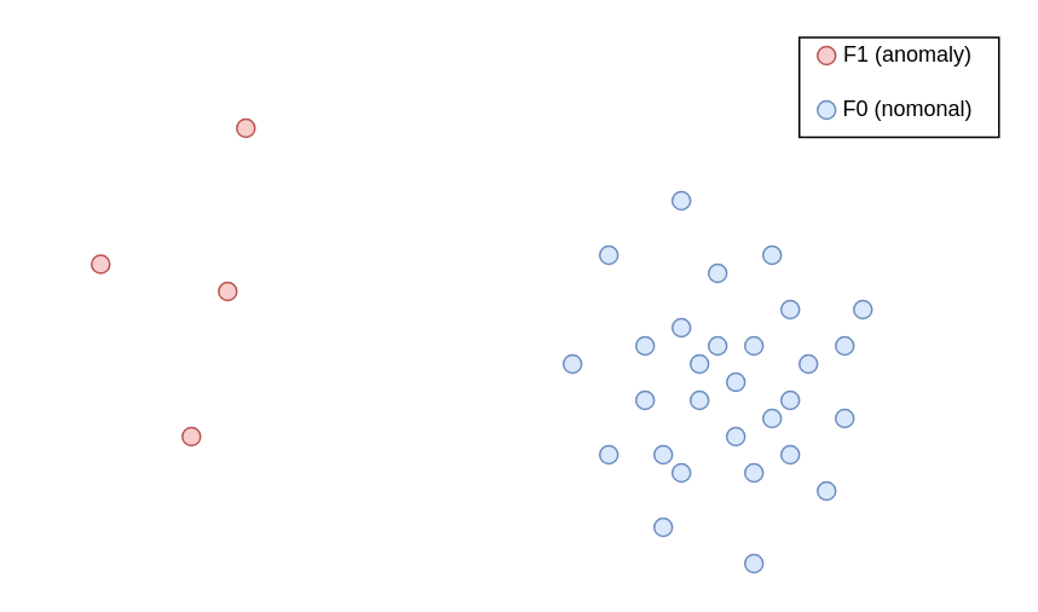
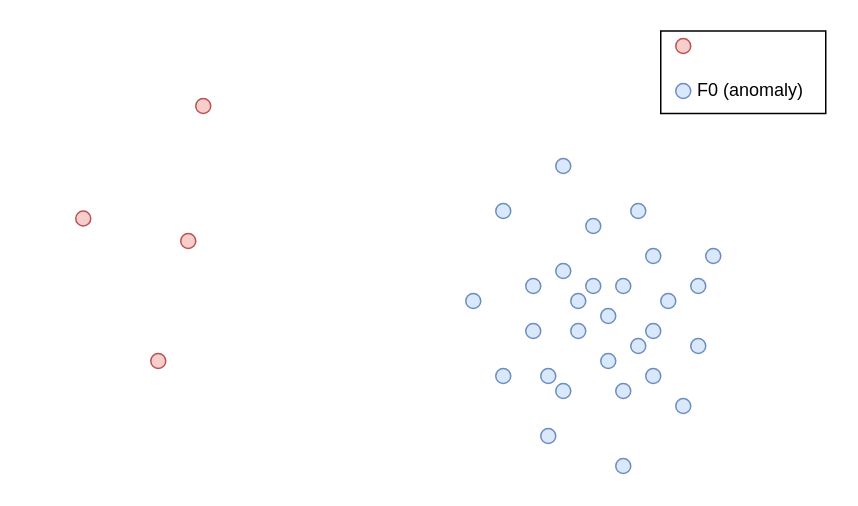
  <mxCell id="0" />
  <mxCell id="1" parent="0" />
  <mxCell id="2" value="" style="ellipse;whiteSpace=wrap;html=1;aspect=fixed;fillColor=#dae8fc;strokeColor=#6c8ebf;" vertex="1" parent="1"><mxGeometry x="410" y="185" width="10" height="10" as="geometry" /></mxCell>
  <mxCell id="3" value="" style="ellipse;whiteSpace=wrap;html=1;aspect=fixed;fillColor=#dae8fc;strokeColor=#6c8ebf;" vertex="1" parent="1"><mxGeometry x="430" y="215" width="10" height="10" as="geometry" /></mxCell>
  <mxCell id="4" value="" style="ellipse;whiteSpace=wrap;html=1;aspect=fixed;fillColor=#dae8fc;strokeColor=#6c8ebf;" vertex="1" parent="1"><mxGeometry x="460" y="185" width="10" height="10" as="geometry" /></mxCell>
  <mxCell id="5" value="" style="ellipse;whiteSpace=wrap;html=1;aspect=fixed;fillColor=#dae8fc;strokeColor=#6c8ebf;" vertex="1" parent="1"><mxGeometry x="380" y="215" width="10" height="10" as="geometry" /></mxCell>
  <mxCell id="6" value="" style="ellipse;whiteSpace=wrap;html=1;aspect=fixed;fillColor=#dae8fc;strokeColor=#6c8ebf;" vertex="1" parent="1"><mxGeometry x="370" y="175" width="10" height="10" as="geometry" /></mxCell>
  <mxCell id="7" value="" style="ellipse;whiteSpace=wrap;html=1;aspect=fixed;fillColor=#dae8fc;strokeColor=#6c8ebf;" vertex="1" parent="1"><mxGeometry x="400" y="235" width="10" height="10" as="geometry" /></mxCell>
  <mxCell id="8" value="" style="ellipse;whiteSpace=wrap;html=1;aspect=fixed;fillColor=#dae8fc;strokeColor=#6c8ebf;" vertex="1" parent="1"><mxGeometry x="430" y="165" width="10" height="10" as="geometry" /></mxCell>
  <mxCell id="9" value="" style="ellipse;whiteSpace=wrap;html=1;aspect=fixed;fillColor=#dae8fc;strokeColor=#6c8ebf;" vertex="1" parent="1"><mxGeometry x="410" y="255" width="10" height="10" as="geometry" /></mxCell>
  <mxCell id="10" value="" style="ellipse;whiteSpace=wrap;html=1;aspect=fixed;fillColor=#dae8fc;strokeColor=#6c8ebf;" vertex="1" parent="1"><mxGeometry x="460" y="225" width="10" height="10" as="geometry" /></mxCell>
  <mxCell id="11" value="" style="ellipse;whiteSpace=wrap;html=1;aspect=fixed;fillColor=#dae8fc;strokeColor=#6c8ebf;" vertex="1" parent="1"><mxGeometry x="360" y="245" width="10" height="10" as="geometry" /></mxCell>
  <mxCell id="12" value="" style="ellipse;whiteSpace=wrap;html=1;aspect=fixed;fillColor=#dae8fc;strokeColor=#6c8ebf;" vertex="1" parent="1"><mxGeometry x="350" y="215" width="10" height="10" as="geometry" /></mxCell>
  <mxCell id="13" value="" style="ellipse;whiteSpace=wrap;html=1;aspect=fixed;fillColor=#dae8fc;strokeColor=#6c8ebf;" vertex="1" parent="1"><mxGeometry x="430" y="245" width="10" height="10" as="geometry" /></mxCell>
  <mxCell id="14" value="" style="ellipse;whiteSpace=wrap;html=1;aspect=fixed;fillColor=#dae8fc;strokeColor=#6c8ebf;" vertex="1" parent="1"><mxGeometry x="390" y="185" width="10" height="10" as="geometry" /></mxCell>
  <mxCell id="15" value="" style="ellipse;whiteSpace=wrap;html=1;aspect=fixed;fillColor=#dae8fc;strokeColor=#6c8ebf;" vertex="1" parent="1"><mxGeometry x="440" y="195" width="10" height="10" as="geometry" /></mxCell>
  <mxCell id="16" value="" style="ellipse;whiteSpace=wrap;html=1;aspect=fixed;fillColor=#dae8fc;strokeColor=#6c8ebf;" vertex="1" parent="1"><mxGeometry x="400" y="205" width="10" height="10" as="geometry" /></mxCell>
  <mxCell id="17" value="" style="ellipse;whiteSpace=wrap;html=1;aspect=fixed;fillColor=#dae8fc;strokeColor=#6c8ebf;" vertex="1" parent="1"><mxGeometry x="370" y="255" width="10" height="10" as="geometry" /></mxCell>
  <mxCell id="18" value="" style="ellipse;whiteSpace=wrap;html=1;aspect=fixed;fillColor=#dae8fc;strokeColor=#6c8ebf;" vertex="1" parent="1"><mxGeometry x="350" y="185" width="10" height="10" as="geometry" /></mxCell>
  <mxCell id="19" value="" style="ellipse;whiteSpace=wrap;html=1;aspect=fixed;fillColor=#dae8fc;strokeColor=#6c8ebf;" vertex="1" parent="1"><mxGeometry x="420" y="225" width="10" height="10" as="geometry" /></mxCell>
  <mxCell id="20" value="" style="ellipse;whiteSpace=wrap;html=1;aspect=fixed;fillColor=#dae8fc;strokeColor=#6c8ebf;" vertex="1" parent="1"><mxGeometry x="390" y="145" width="10" height="10" as="geometry" /></mxCell>
  <mxCell id="21" value="" style="ellipse;whiteSpace=wrap;html=1;aspect=fixed;fillColor=#dae8fc;strokeColor=#6c8ebf;" vertex="1" parent="1"><mxGeometry x="410" y="305" width="10" height="10" as="geometry" /></mxCell>
  <mxCell id="22" value="" style="ellipse;whiteSpace=wrap;html=1;aspect=fixed;fillColor=#dae8fc;strokeColor=#6c8ebf;" vertex="1" parent="1"><mxGeometry x="450" y="265" width="10" height="10" as="geometry" /></mxCell>
  <mxCell id="23" value="" style="ellipse;whiteSpace=wrap;html=1;aspect=fixed;fillColor=#dae8fc;strokeColor=#6c8ebf;" vertex="1" parent="1"><mxGeometry x="310" y="195" width="10" height="10" as="geometry" /></mxCell>
  <mxCell id="24" value="" style="ellipse;whiteSpace=wrap;html=1;aspect=fixed;fillColor=#dae8fc;strokeColor=#6c8ebf;" vertex="1" parent="1"><mxGeometry x="470" y="165" width="10" height="10" as="geometry" /></mxCell>
  <mxCell id="25" value="" style="ellipse;whiteSpace=wrap;html=1;aspect=fixed;fillColor=#dae8fc;strokeColor=#6c8ebf;" vertex="1" parent="1"><mxGeometry x="420" y="135" width="10" height="10" as="geometry" /></mxCell>
  <mxCell id="26" value="" style="ellipse;whiteSpace=wrap;html=1;aspect=fixed;fillColor=#dae8fc;strokeColor=#6c8ebf;" vertex="1" parent="1"><mxGeometry x="360" y="285" width="10" height="10" as="geometry" /></mxCell>
  <mxCell id="27" value="" style="ellipse;whiteSpace=wrap;html=1;aspect=fixed;fillColor=#dae8fc;strokeColor=#6c8ebf;" vertex="1" parent="1"><mxGeometry x="380" y="195" width="10" height="10" as="geometry" /></mxCell>
  <mxCell id="28" value="" style="ellipse;whiteSpace=wrap;html=1;aspect=fixed;fillColor=#dae8fc;strokeColor=#6c8ebf;" vertex="1" parent="1"><mxGeometry x="330" y="245" width="10" height="10" as="geometry" /></mxCell>
  <mxCell id="29" value="" style="ellipse;whiteSpace=wrap;html=1;aspect=fixed;fillColor=#dae8fc;strokeColor=#6c8ebf;" vertex="1" parent="1"><mxGeometry x="330" y="135" width="10" height="10" as="geometry" /></mxCell>
  <mxCell id="30" value="" style="ellipse;whiteSpace=wrap;html=1;aspect=fixed;fillColor=#dae8fc;strokeColor=#6c8ebf;" vertex="1" parent="1"><mxGeometry x="370" y="105" width="10" height="10" as="geometry" /></mxCell>
  <mxCell id="31" value="" style="group" vertex="1" connectable="0" parent="1"><mxGeometry x="440" y="20" width="110" height="55" as="geometry" /></mxCell>
  <mxCell id="32" value="" style="rounded=0;whiteSpace=wrap;html=1;" vertex="1" parent="31"><mxGeometry width="110" height="55" as="geometry" /></mxCell>
  <mxCell id="33" value="" style="ellipse;whiteSpace=wrap;html=1;aspect=fixed;fillColor=#f8cecc;strokeColor=#b85450;" vertex="1" parent="31"><mxGeometry x="10" y="5" width="10" height="10" as="geometry" /></mxCell>
  <mxCell id="34" value="" style="ellipse;whiteSpace=wrap;html=1;aspect=fixed;fillColor=#dae8fc;strokeColor=#6c8ebf;" vertex="1" parent="31"><mxGeometry x="10" y="35" width="10" height="10" as="geometry" /></mxCell>
- <mxCell id="35" value="F1 (anomaly)" style="text;html=1;strokeColor=none;fillColor=none;align=center;verticalAlign=middle;whiteSpace=wrap;rounded=0;" vertex="1" parent="31"><mxGeometry x="20" width="80" height="20" as="geometry" /></mxCell>
- <mxCell id="36" value="F0 (nomonal)" style="text;html=1;strokeColor=none;fillColor=none;align=center;verticalAlign=middle;whiteSpace=wrap;rounded=0;" vertex="1" parent="31"><mxGeometry x="20" y="30" width="80" height="20" as="geometry" /></mxCell>
+ <mxCell id="36" value="F0 (anomaly)" style="text;html=1;strokeColor=none;fillColor=none;align=center;verticalAlign=middle;whiteSpace=wrap;rounded=0;" vertex="1" parent="31"><mxGeometry x="20" y="30" width="80" height="20" as="geometry" /></mxCell>
  <mxCell id="37" value="" style="group" vertex="1" connectable="0" parent="1"><mxGeometry x="20" y="105" width="110" height="60" as="geometry" /></mxCell>
  <mxCell id="38" value="" style="ellipse;whiteSpace=wrap;html=1;aspect=fixed;fillColor=#f8cecc;strokeColor=#b85450;" vertex="1" parent="37"><mxGeometry x="100" y="50" width="10" height="10" as="geometry" /></mxCell>
  <mxCell id="39" value="" style="ellipse;whiteSpace=wrap;html=1;aspect=fixed;fillColor=#f8cecc;strokeColor=#b85450;" vertex="1" parent="1"><mxGeometry x="100" y="235" width="10" height="10" as="geometry" /></mxCell>
  <mxCell id="40" value="" style="ellipse;whiteSpace=wrap;html=1;aspect=fixed;fillColor=#f8cecc;strokeColor=#b85450;" vertex="1" parent="1"><mxGeometry x="50" y="140" width="10" height="10" as="geometry" /></mxCell>
  <mxCell id="41" value="" style="ellipse;whiteSpace=wrap;html=1;aspect=fixed;fillColor=#f8cecc;strokeColor=#b85450;" vertex="1" parent="1"><mxGeometry x="130" y="65" width="10" height="10" as="geometry" /></mxCell>
